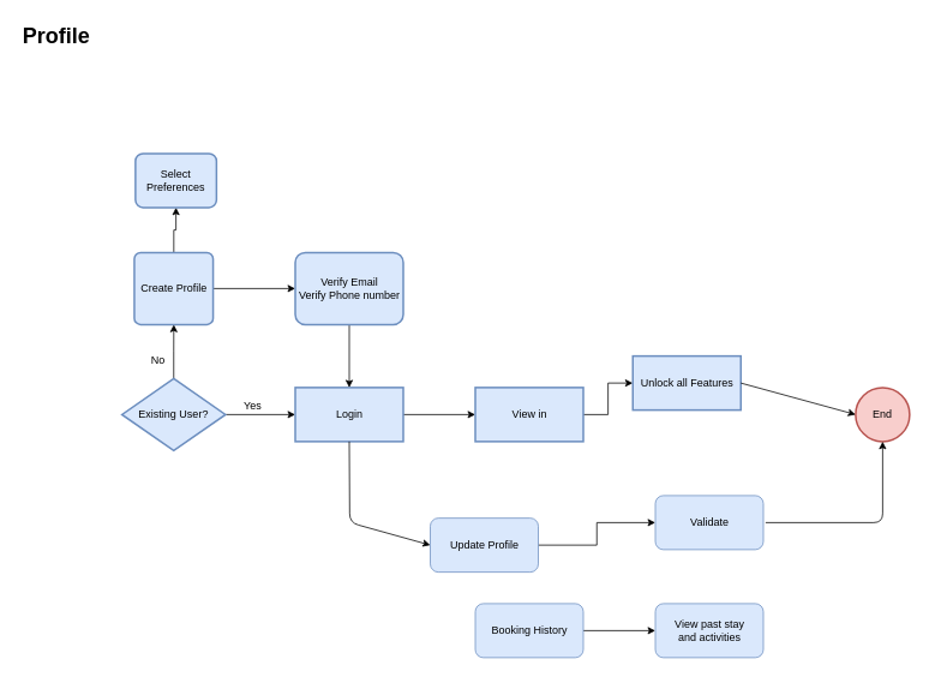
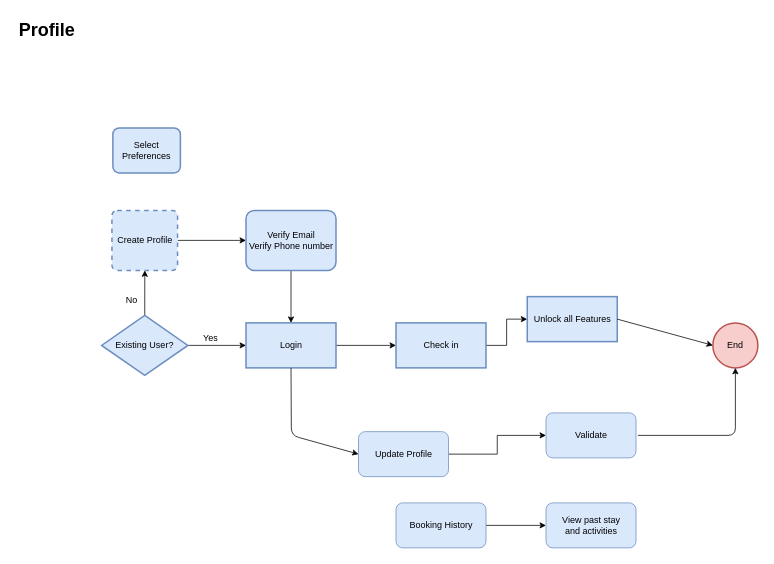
  <mxCell id="0" />
  <mxCell id="1" parent="0" />
  <mxCell id="2" value="" style="edgeStyle=orthogonalEdgeStyle;rounded=0;orthogonalLoop=1;jettySize=auto;html=1;" edge="1" parent="1" source="4" target="9"><mxGeometry relative="1" as="geometry" /></mxCell>
  <mxCell id="3" value="" style="edgeStyle=orthogonalEdgeStyle;rounded=0;orthogonalLoop=1;jettySize=auto;html=1;" edge="1" parent="1" source="4" target="12"><mxGeometry relative="1" as="geometry" /></mxCell>
  <mxCell id="4" value="Existing User?" style="rhombus;whiteSpace=wrap;html=1;strokeWidth=2;fillColor=#dae8fc;strokeColor=#6c8ebf;" vertex="1" parent="1"><mxGeometry x="135" y="420" width="115" height="80" as="geometry" /></mxCell>
  <mxCell id="5" value="&lt;h1&gt;Profile&lt;/h1&gt;&lt;p&gt;&lt;br&gt;&lt;/p&gt;" style="text;html=1;strokeColor=none;fillColor=none;spacing=5;spacingTop=-20;whiteSpace=wrap;overflow=hidden;rounded=0;" vertex="1" parent="1"><mxGeometry x="20" y="20" width="180" height="80" as="geometry" /></mxCell>
  <mxCell id="6" value="Yes" style="text;html=1;align=center;verticalAlign=middle;resizable=0;points=[];autosize=1;strokeColor=none;" vertex="1" parent="1"><mxGeometry x="260" y="440" width="40" height="20" as="geometry" /></mxCell>
  <mxCell id="7" value="" style="edgeStyle=orthogonalEdgeStyle;rounded=0;orthogonalLoop=1;jettySize=auto;html=1;" edge="1" parent="1" source="9" target="16"><mxGeometry relative="1" as="geometry" /></mxCell>
- <mxCell id="8" value="" style="edgeStyle=orthogonalEdgeStyle;rounded=0;orthogonalLoop=1;jettySize=auto;html=1;" edge="1" parent="1" source="9" target="26"><mxGeometry relative="1" as="geometry" /></mxCell>
- <mxCell id="9" value="Create Profile" style="rounded=1;whiteSpace=wrap;html=1;absoluteArcSize=1;arcSize=14;strokeWidth=2;fillColor=#dae8fc;strokeColor=#6c8ebf;" vertex="1" parent="1"><mxGeometry x="148.75" y="280" width="87.5" height="80" as="geometry" /></mxCell>
+ <mxCell id="9" value="Create Profile" style="rounded=1;whiteSpace=wrap;html=1;absoluteArcSize=1;arcSize=14;strokeWidth=2;fillColor=#dae8fc;strokeColor=#6c8ebf;dashed=1;" vertex="1" parent="1"><mxGeometry x="148.75" y="280" width="87.5" height="80" as="geometry" /></mxCell>
  <mxCell id="10" value="No" style="text;html=1;align=center;verticalAlign=middle;resizable=0;points=[];autosize=1;strokeColor=none;" vertex="1" parent="1"><mxGeometry x="160" y="390" width="30" height="20" as="geometry" /></mxCell>
  <mxCell id="11" value="" style="edgeStyle=orthogonalEdgeStyle;rounded=0;orthogonalLoop=1;jettySize=auto;html=1;" edge="1" parent="1" source="12" target="14"><mxGeometry relative="1" as="geometry" /></mxCell>
  <mxCell id="12" value="Login" style="whiteSpace=wrap;html=1;strokeWidth=2;fillColor=#dae8fc;strokeColor=#6c8ebf;" vertex="1" parent="1"><mxGeometry x="327.5" y="430" width="120" height="60" as="geometry" /></mxCell>
  <mxCell id="13" value="" style="edgeStyle=orthogonalEdgeStyle;rounded=0;orthogonalLoop=1;jettySize=auto;html=1;" edge="1" parent="1" source="14" target="17"><mxGeometry relative="1" as="geometry" /></mxCell>
- <mxCell id="14" value="View in" style="whiteSpace=wrap;html=1;strokeColor=#6c8ebf;strokeWidth=2;fillColor=#dae8fc;" vertex="1" parent="1"><mxGeometry x="527.5" y="430" width="120" height="60" as="geometry" /></mxCell>
+ <mxCell id="14" value="Check in" style="whiteSpace=wrap;html=1;strokeColor=#6c8ebf;strokeWidth=2;fillColor=#dae8fc;" vertex="1" parent="1"><mxGeometry x="527.5" y="430" width="120" height="60" as="geometry" /></mxCell>
  <mxCell id="15" value="" style="edgeStyle=orthogonalEdgeStyle;rounded=0;orthogonalLoop=1;jettySize=auto;html=1;" edge="1" parent="1" source="16" target="12"><mxGeometry relative="1" as="geometry" /></mxCell>
  <mxCell id="16" value="Verify Email&lt;br&gt;Verify Phone number" style="rounded=1;whiteSpace=wrap;html=1;strokeColor=#6c8ebf;strokeWidth=2;fillColor=#dae8fc;arcSize=14;" vertex="1" parent="1"><mxGeometry x="327.5" y="280" width="120" height="80" as="geometry" /></mxCell>
  <mxCell id="17" value="Unlock all Features" style="whiteSpace=wrap;html=1;strokeColor=#6c8ebf;strokeWidth=2;fillColor=#dae8fc;" vertex="1" parent="1"><mxGeometry x="702.5" y="395" width="120" height="60" as="geometry" /></mxCell>
  <mxCell id="18" value="" style="edgeStyle=orthogonalEdgeStyle;rounded=0;orthogonalLoop=1;jettySize=auto;html=1;" edge="1" parent="1" source="19" target="23"><mxGeometry relative="1" as="geometry" /></mxCell>
  <mxCell id="19" value="Update Profile" style="rounded=1;whiteSpace=wrap;html=1;fillColor=#dae8fc;strokeColor=#6c8ebf;" vertex="1" parent="1"><mxGeometry x="477.5" y="575" width="120" height="60" as="geometry" /></mxCell>
  <mxCell id="20" value="" style="edgeStyle=orthogonalEdgeStyle;rounded=0;orthogonalLoop=1;jettySize=auto;html=1;" edge="1" parent="1" source="21" target="28"><mxGeometry relative="1" as="geometry" /></mxCell>
  <mxCell id="21" value="Booking History" style="rounded=1;whiteSpace=wrap;html=1;fillColor=#dae8fc;strokeColor=#6c8ebf;" vertex="1" parent="1"><mxGeometry x="527.5" y="670" width="120" height="60" as="geometry" /></mxCell>
  <mxCell id="22" value="" style="endArrow=classic;html=1;exitX=0.5;exitY=1;exitDx=0;exitDy=0;entryX=0;entryY=0.5;entryDx=0;entryDy=0;" edge="1" parent="1" source="12" target="19"><mxGeometry width="50" height="50" relative="1" as="geometry"><mxPoint x="540" y="590" as="sourcePoint" /><mxPoint x="590" y="540" as="targetPoint" /><Array as="points"><mxPoint x="388" y="580" /></Array></mxGeometry></mxCell>
  <mxCell id="23" value="Validate" style="whiteSpace=wrap;html=1;rounded=1;strokeColor=#6c8ebf;fillColor=#dae8fc;" vertex="1" parent="1"><mxGeometry x="727.5" y="550" width="120" height="60" as="geometry" /></mxCell>
  <mxCell id="24" value="End" style="strokeWidth=2;html=1;shape=mxgraph.flowchart.start_2;whiteSpace=wrap;fillColor=#f8cecc;strokeColor=#b85450;" vertex="1" parent="1"><mxGeometry x="950" y="430" width="60" height="60" as="geometry" /></mxCell>
  <mxCell id="25" value="" style="endArrow=classic;html=1;entryX=0.5;entryY=1;entryDx=0;entryDy=0;entryPerimeter=0;" edge="1" parent="1" target="24"><mxGeometry width="50" height="50" relative="1" as="geometry"><mxPoint x="850" y="580" as="sourcePoint" /><mxPoint x="980" y="500" as="targetPoint" /><Array as="points"><mxPoint x="980" y="580" /></Array></mxGeometry></mxCell>
  <mxCell id="26" value="Select Preferences" style="whiteSpace=wrap;html=1;rounded=1;strokeColor=#6c8ebf;strokeWidth=2;fillColor=#dae8fc;arcSize=14;" vertex="1" parent="1"><mxGeometry x="150" y="170" width="90" height="60" as="geometry" /></mxCell>
  <mxCell id="27" value="" style="endArrow=classic;html=1;exitX=1;exitY=0.5;exitDx=0;exitDy=0;entryX=0;entryY=0.5;entryDx=0;entryDy=0;entryPerimeter=0;" edge="1" parent="1" source="17" target="24"><mxGeometry width="50" height="50" relative="1" as="geometry"><mxPoint x="870" y="490" as="sourcePoint" /><mxPoint x="920" y="440" as="targetPoint" /></mxGeometry></mxCell>
  <mxCell id="28" value="View past stay&lt;br&gt;and activities" style="whiteSpace=wrap;html=1;rounded=1;fillColor=#dae8fc;strokeColor=#6c8ebf;" vertex="1" parent="1"><mxGeometry x="727.5" y="670" width="120" height="60" as="geometry" /></mxCell>
